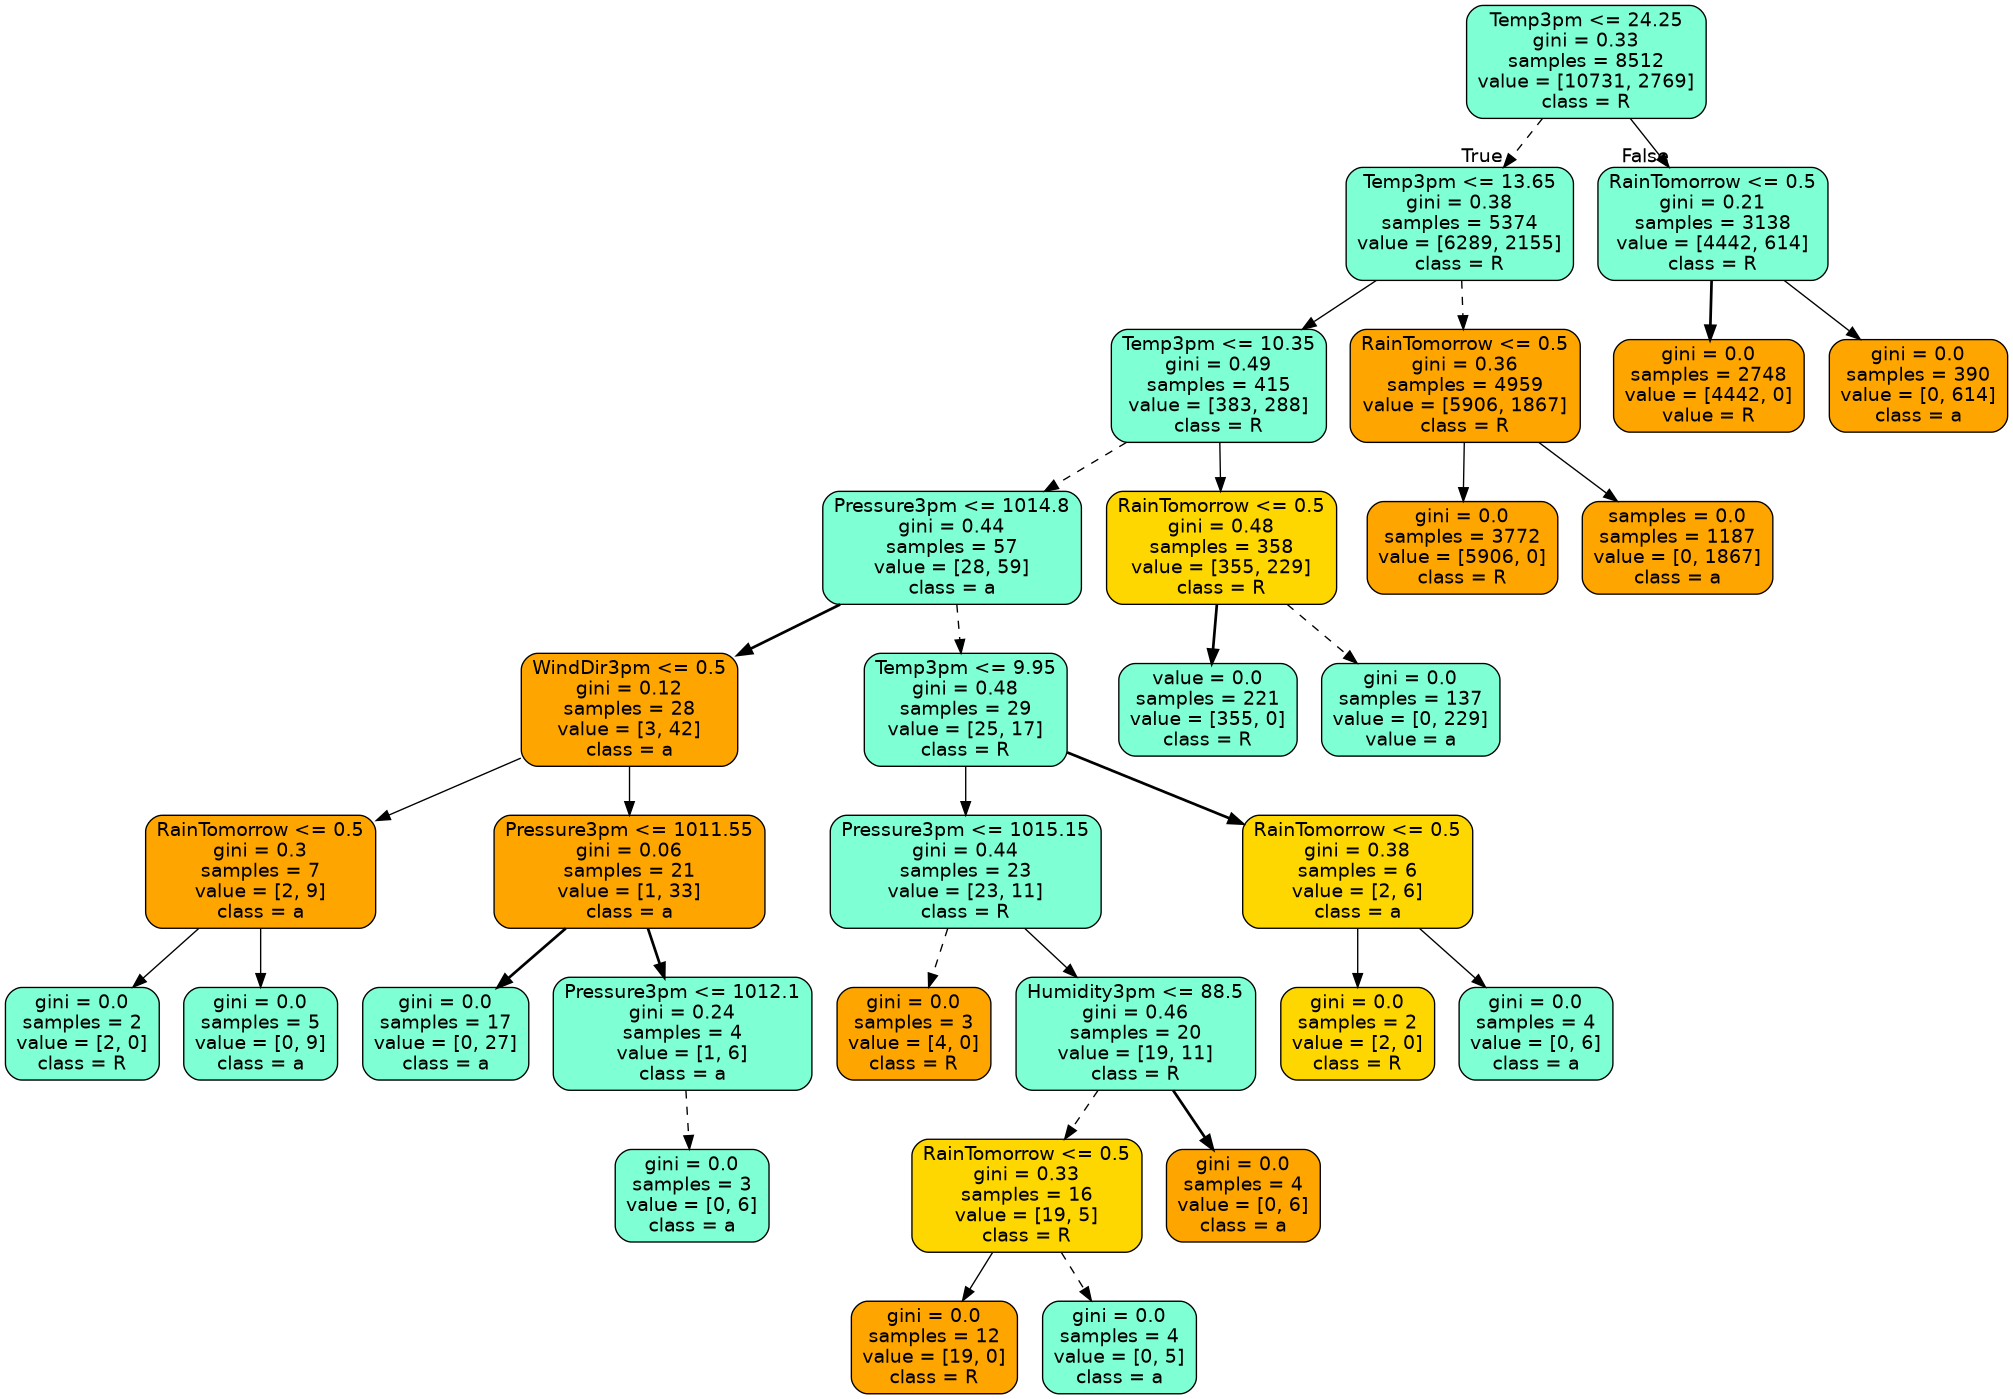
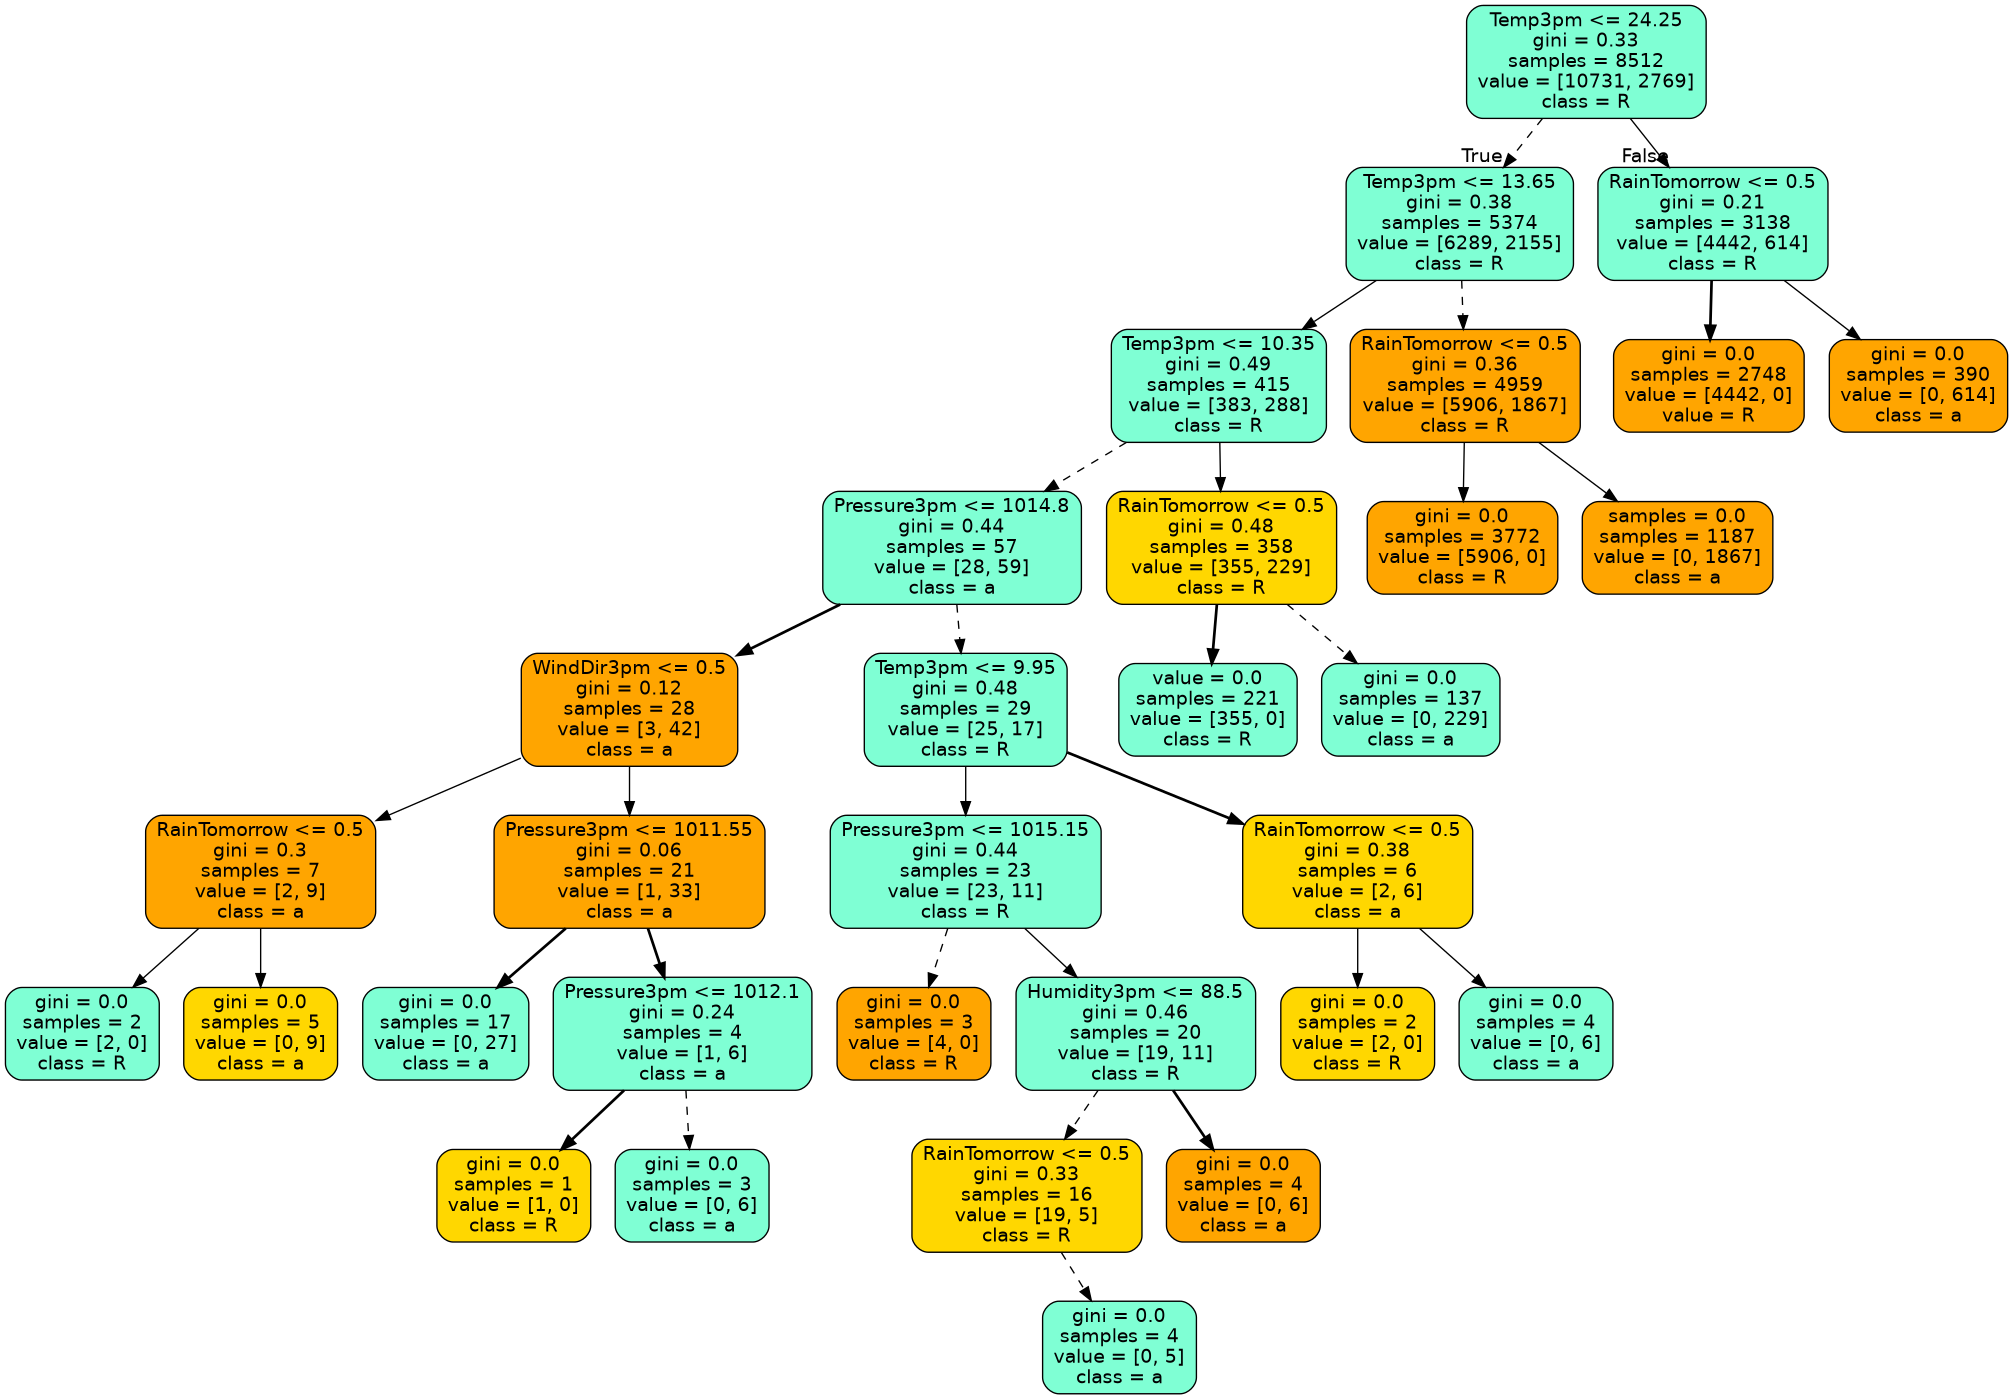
  digraph {
    node [color=black fillcolor=aquamarine fontname=helvetica shape=box style="filled, rounded"]
    edge [fontname=helvetica style=solid]
    n1 [label="Temp3pm <= 24.25\ngini = 0.33\nsamples = 8512\nvalue = [10731, 2769]\nclass = R"]
    n2 [label="Temp3pm <= 13.65\ngini = 0.38\nsamples = 5374\nvalue = [6289, 2155]\nclass = R"]
    n3 [label="RainTomorrow <= 0.5\ngini = 0.21\nsamples = 3138\nvalue = [4442, 614]\nclass = R"]
    n4 [label="Temp3pm <= 10.35\ngini = 0.49\nsamples = 415\nvalue = [383, 288]\nclass = R"]
    n5 [fillcolor=orange label="RainTomorrow <= 0.5\ngini = 0.36\nsamples = 4959\nvalue = [5906, 1867]\nclass = R"]
    n6 [fillcolor=orange label="gini = 0.0\nsamples = 2748\nvalue = [4442, 0]\nvalue = R"]
    n7 [fillcolor=orange label="gini = 0.0\nsamples = 390\nvalue = [0, 614]\nclass = a"]
    n8 [label="Pressure3pm <= 1014.8\ngini = 0.44\nsamples = 57\nvalue = [28, 59]\nclass = a"]
    n9 [fillcolor=gold label="RainTomorrow <= 0.5\ngini = 0.48\nsamples = 358\nvalue = [355, 229]\nclass = R"]
    n10 [fillcolor=orange label="gini = 0.0\nsamples = 3772\nvalue = [5906, 0]\nclass = R"]
    n11 [fillcolor=orange label="samples = 0.0\nsamples = 1187\nvalue = [0, 1867]\nclass = a"]
    n12 [fillcolor=orange label="WindDir3pm <= 0.5\ngini = 0.12\nsamples = 28\nvalue = [3, 42]\nclass = a"]
    n13 [label="Temp3pm <= 9.95\ngini = 0.48\nsamples = 29\nvalue = [25, 17]\nclass = R"]
    n14 [label="value = 0.0\nsamples = 221\nvalue = [355, 0]\nclass = R"]
-   n15 [label="gini = 0.0\nsamples = 137\nvalue = [0, 229]\nvalue = a"]
+   n15 [label="gini = 0.0\nsamples = 137\nvalue = [0, 229]\nclass = a"]
    n16 [fillcolor=orange label="RainTomorrow <= 0.5\ngini = 0.3\nsamples = 7\nvalue = [2, 9]\nclass = a"]
    n17 [fillcolor=orange label="Pressure3pm <= 1011.55\ngini = 0.06\nsamples = 21\nvalue = [1, 33]\nclass = a"]
    n18 [label="Pressure3pm <= 1015.15\ngini = 0.44\nsamples = 23\nvalue = [23, 11]\nclass = R"]
    n19 [fillcolor=gold label="RainTomorrow <= 0.5\ngini = 0.38\nsamples = 6\nvalue = [2, 6]\nclass = a"]
    n20 [label="gini = 0.0\nsamples = 2\nvalue = [2, 0]\nclass = R"]
-   n21 [label="gini = 0.0\nsamples = 5\nvalue = [0, 9]\nclass = a"]
+   n21 [fillcolor=gold label="gini = 0.0\nsamples = 5\nvalue = [0, 9]\nclass = a"]
    n22 [label="gini = 0.0\nsamples = 17\nvalue = [0, 27]\nclass = a"]
    n23 [label="Pressure3pm <= 1012.1\ngini = 0.24\nsamples = 4\nvalue = [1, 6]\nclass = a"]
+   n24 [fillcolor=gold label="gini = 0.0\nsamples = 1\nvalue = [1, 0]\nclass = R"]
    n25 [label="gini = 0.0\nsamples = 3\nvalue = [0, 6]\nclass = a"]
    n26 [fillcolor=orange label="gini = 0.0\nsamples = 3\nvalue = [4, 0]\nclass = R"]
    n27 [label="Humidity3pm <= 88.5\ngini = 0.46\nsamples = 20\nvalue = [19, 11]\nclass = R"]
    n28 [fillcolor=gold label="gini = 0.0\nsamples = 2\nvalue = [2, 0]\nclass = R"]
    n29 [label="gini = 0.0\nsamples = 4\nvalue = [0, 6]\nclass = a"]
    n30 [fillcolor=gold label="RainTomorrow <= 0.5\ngini = 0.33\nsamples = 16\nvalue = [19, 5]\nclass = R"]
    n31 [fillcolor=orange label="gini = 0.0\nsamples = 4\nvalue = [0, 6]\nclass = a"]
-   n32 [fillcolor=orange label="gini = 0.0\nsamples = 12\nvalue = [19, 0]\nclass = R"]
    n33 [label="gini = 0.0\nsamples = 4\nvalue = [0, 5]\nclass = a"]
    n1 -> n2 [headlabel=True labelangle=45 labeldistance=2.5 style=dashed]
    n1 -> n3 [headlabel=False labelangle=-45 labeldistance=2.5]
    n2 -> n4
    n2 -> n5 [style=dashed]
    n3 -> n6 [style=bold]
    n3 -> n7
    n4 -> n8 [style=dashed]
    n4 -> n9
    n5 -> n10
    n5 -> n11
    n8 -> n12 [style=bold]
    n8 -> n13 [style=dashed]
    n9 -> n14 [style=bold]
    n9 -> n15 [style=dashed]
    n12 -> n16
    n12 -> n17
    n13 -> n18
    n13 -> n19 [style=bold]
    n16 -> n20
    n16 -> n21
    n17 -> n22 [style=bold]
    n17 -> n23 [style=bold]
    n18 -> n26 [style=dashed]
    n18 -> n27
    n19 -> n28
    n19 -> n29
+   n23 -> n24 [style=bold]
    n23 -> n25 [style=dashed]
    n27 -> n30 [style=dashed]
    n27 -> n31 [style=bold]
-   n30 -> n32
    n30 -> n33 [style=dashed]
  }
